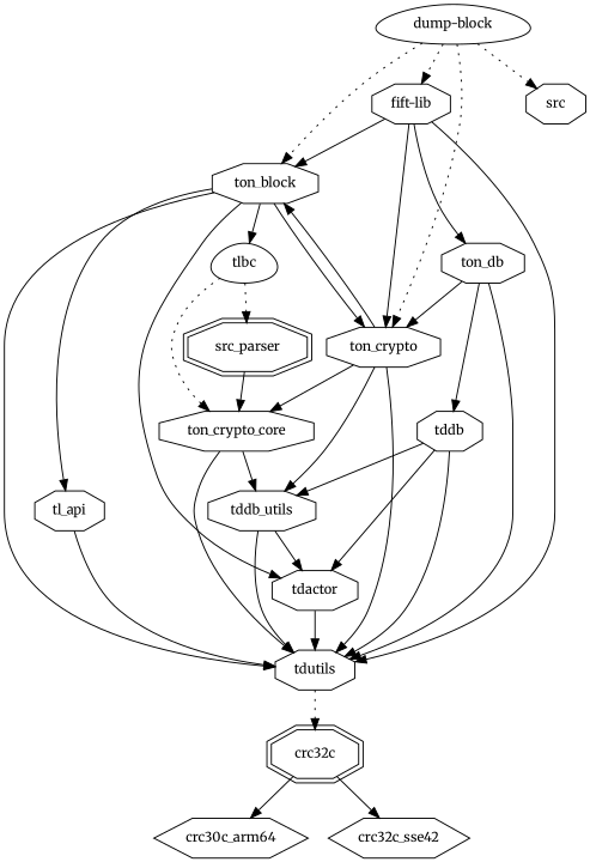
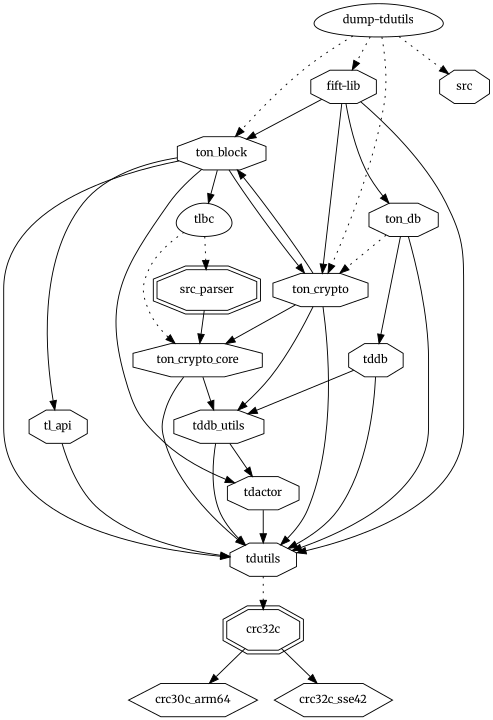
  digraph {
    fontname=Merriweather
    node [fontname=Merriweather fontsize=12 shape=octagon]
    edge [fontname=Merriweather]
-   n1 [label="dump-block" shape=egg]
+   n1 [label="dump-tdutils" shape=egg]
    n2 [label="fift-lib"]
    n3 [label=ton_block]
    n4 [label=ton_crypto]
    n5 [label=src]
    n6 [label=tdutils]
    n7 [label=ton_db]
    n8 [label=tdactor]
    n9 [label=tl_api]
    n10 [label=tlbc shape=egg]
    n11 [label=ton_crypto_core]
    n12 [label=tddb_utils]
    n13 [label=crc32c shape=doubleoctagon]
    n14 [label=tddb]
    n15 [label=crc30c_arm64 shape=hexagon]
    n16 [label=crc32c_sse42 shape=hexagon]
    n17 [label=src_parser shape=doubleoctagon]
    n1 -> n2 [style=dotted]
    n1 -> n3 [style=dotted]
    n1 -> n4 [style=dotted]
    n1 -> n5 [style=dotted]
    n2 -> n3
    n2 -> n4
    n2 -> n6
    n2 -> n7
    n3 -> n4
    n3 -> n6
    n3 -> n8
    n3 -> n9
    n3 -> n10
    n4 -> n3
    n4 -> n6
    n4 -> n11
    n4 -> n12
    n6 -> n13 [style=dotted]
-   n7 -> n4
+   n7 -> n4 [style=dotted]
    n7 -> n6
    n7 -> n14
    n8 -> n6
    n9 -> n6
    n10 -> n11 [style=dotted]
    n10 -> n17 [style=dotted]
    n11 -> n6
    n11 -> n12
    n12 -> n6
    n12 -> n8
    n13 -> n15
    n13 -> n16
    n14 -> n6
-   n14 -> n8
    n14 -> n12
    n17 -> n11
  }
